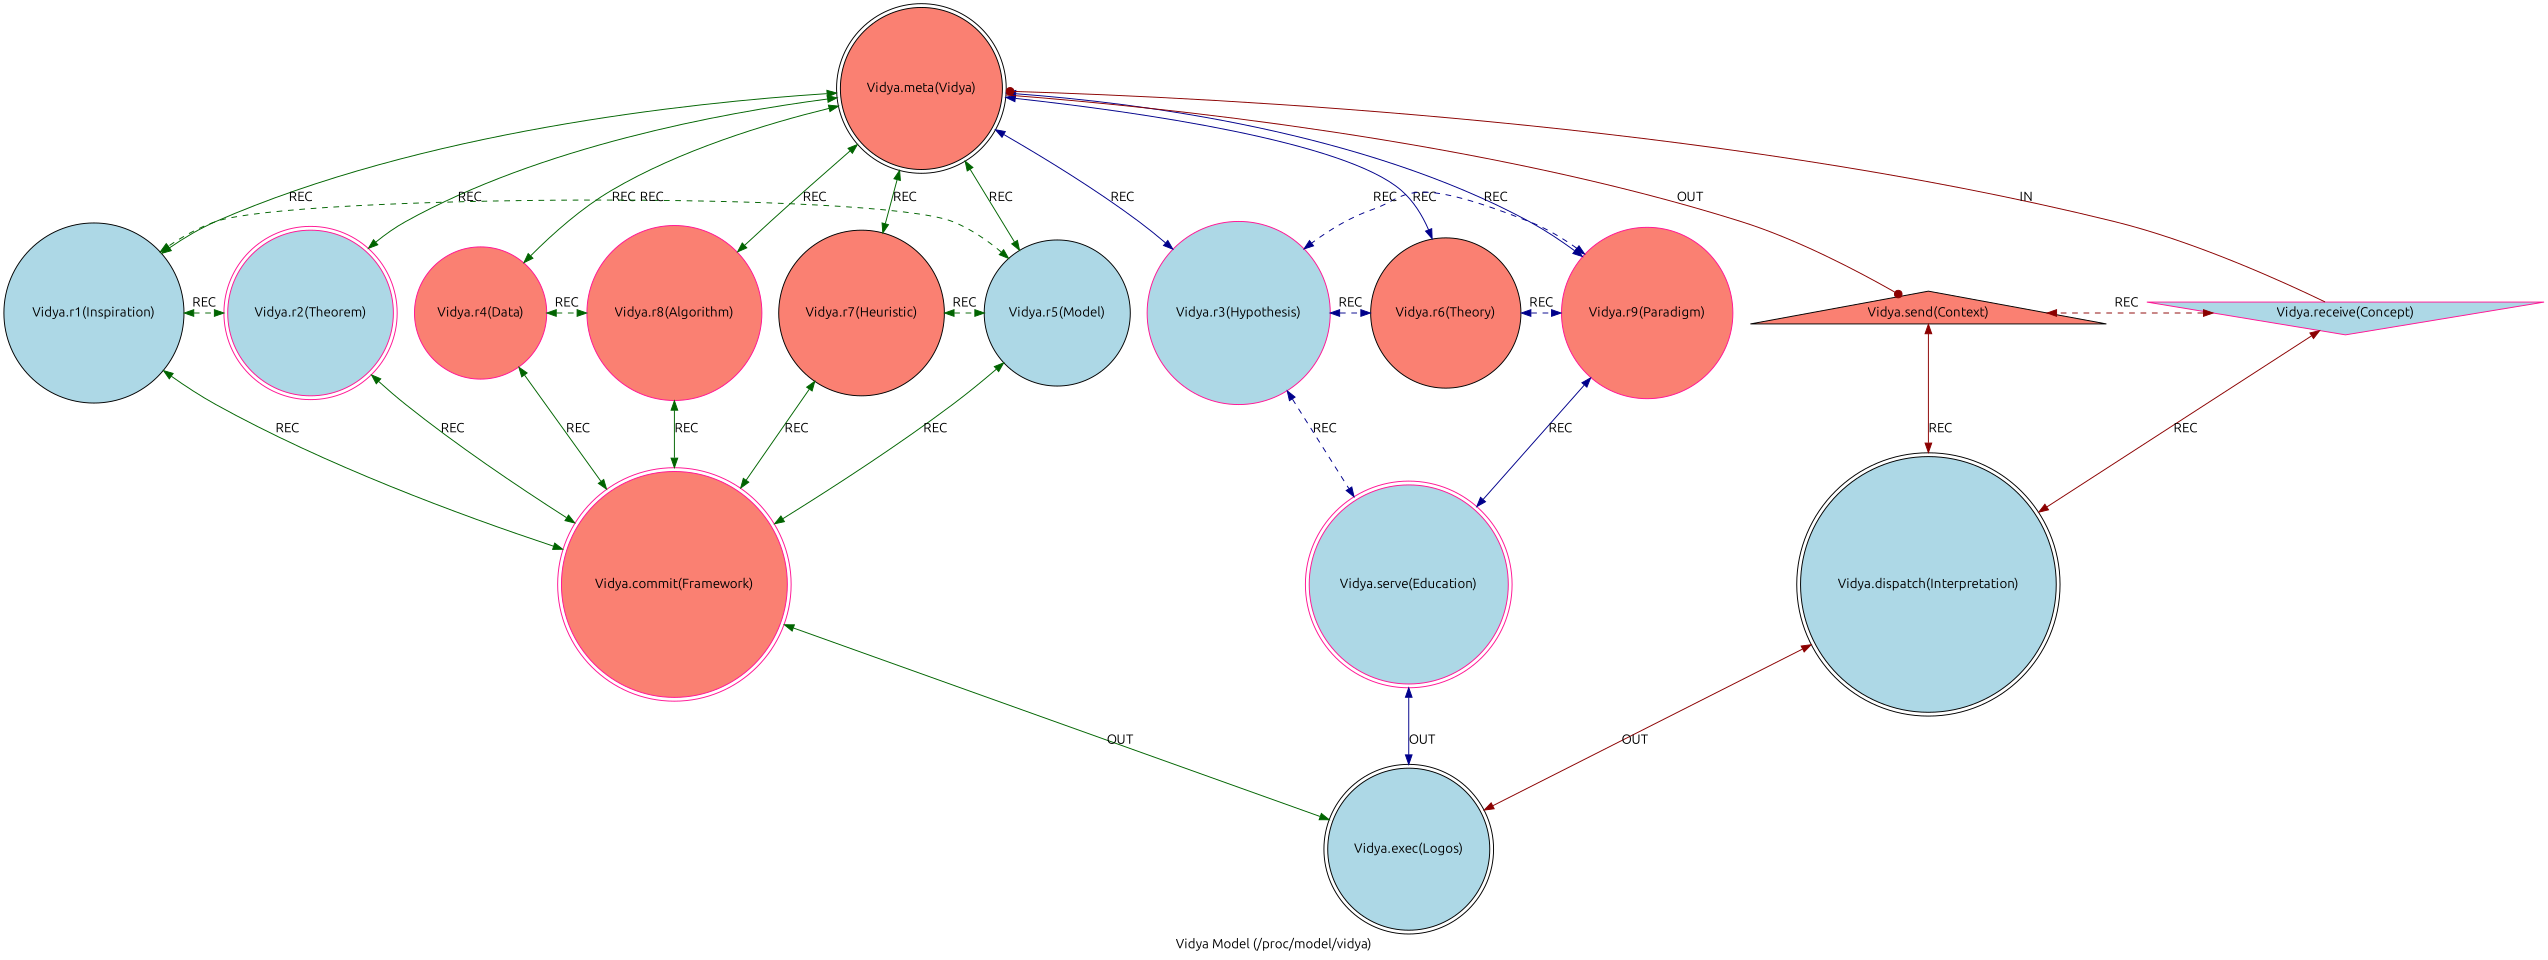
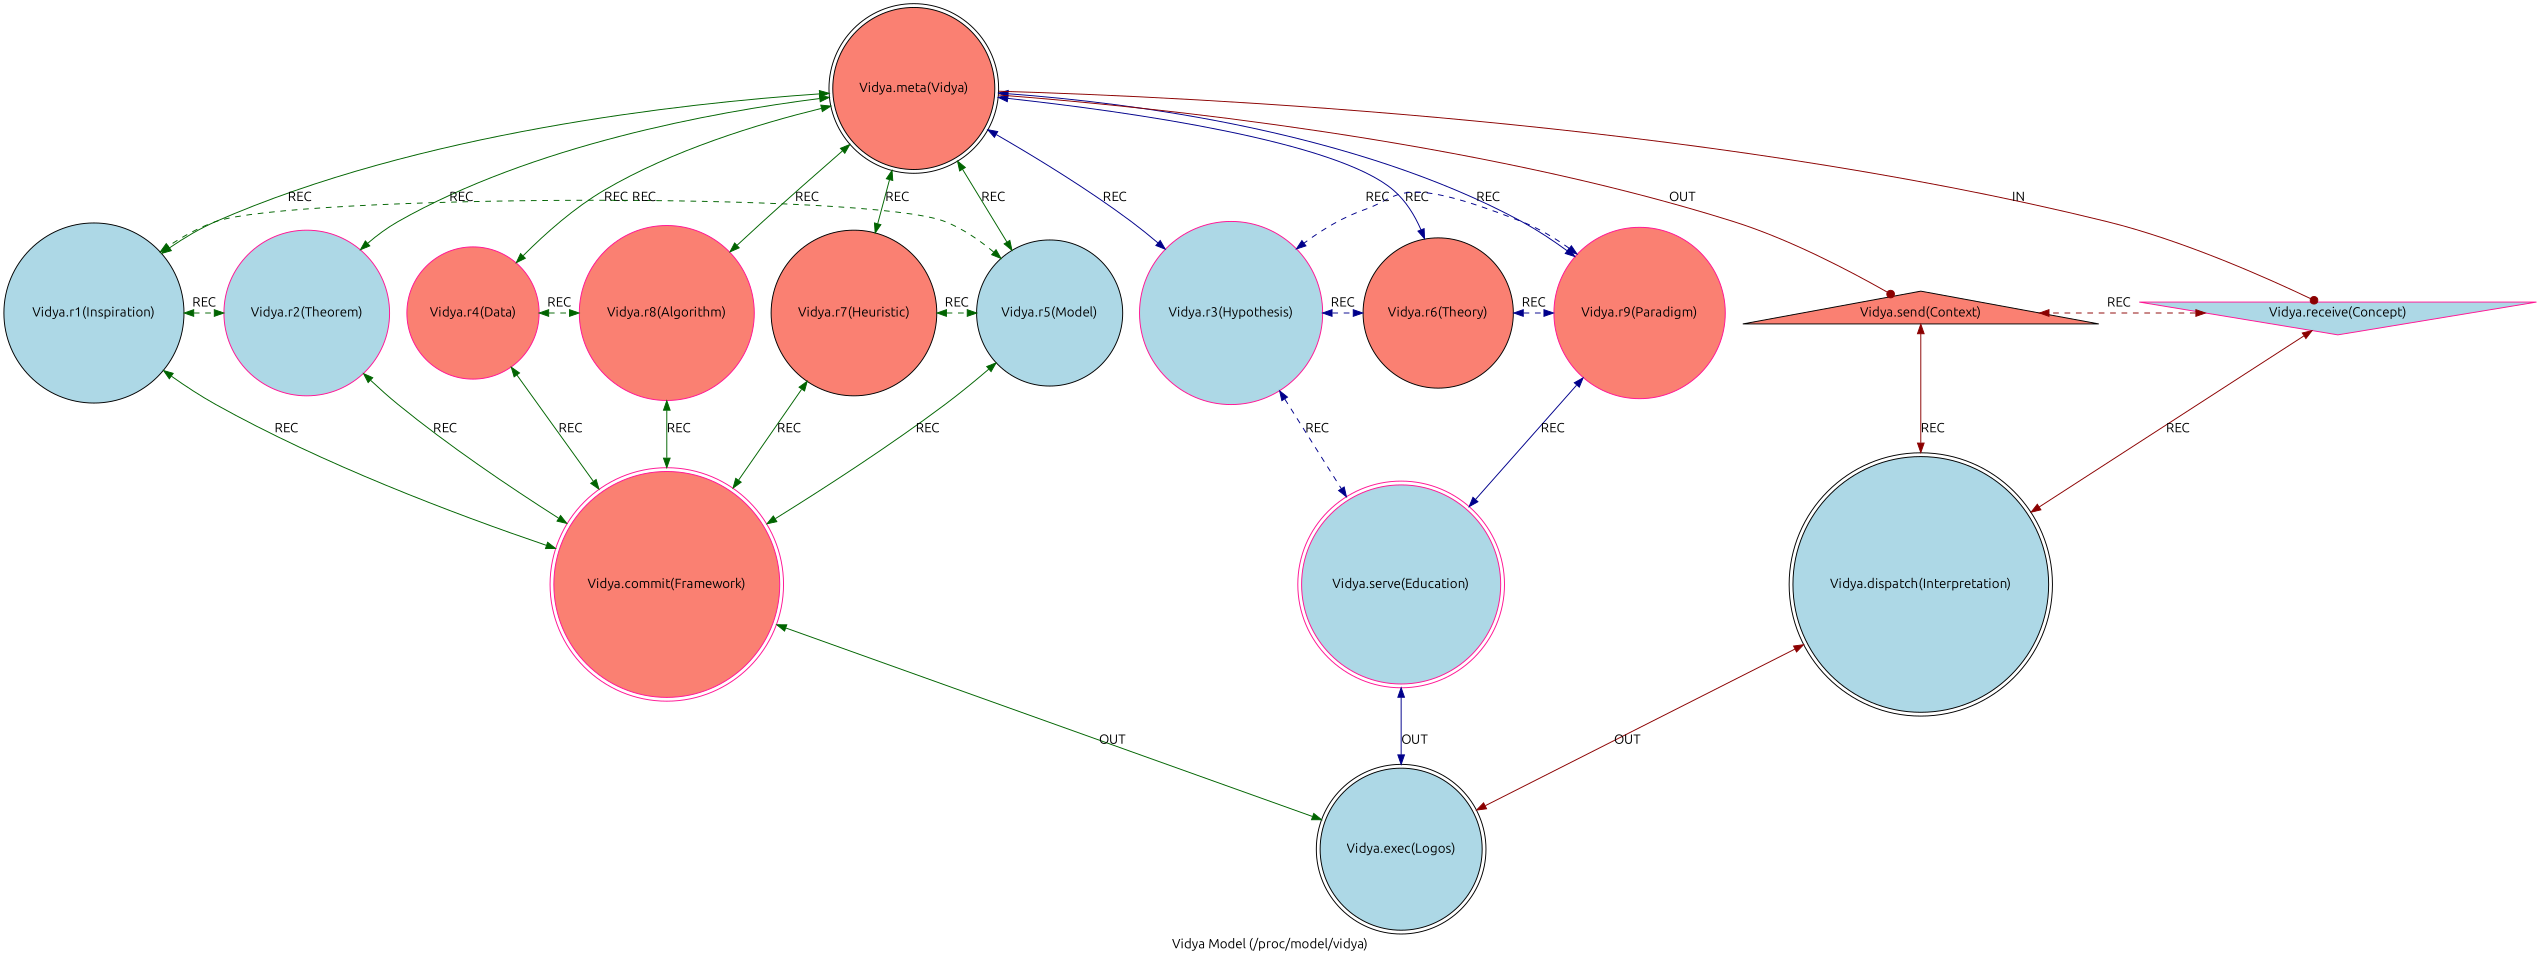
  strict digraph {
    color=lightgray
    fontname=Ubuntu
    label="Vidya Model (/proc/model/vidya)"
    style=filled
    node [color=black fillcolor=salmon fontname=Ubuntu shape=circle style=filled]
    edge [color=darkgreen dir=both fontname=Ubuntu]
    n1 [label="Vidya.meta(Vidya)" shape=doublecircle]
    n2 [fillcolor=lightblue label="Vidya.r1(Inspiration)"]
-   n3 [color=deeppink fillcolor=lightblue label="Vidya.r2(Theorem)" shape=doublecircle]
+   n3 [color=deeppink fillcolor=lightblue label="Vidya.r2(Theorem)"]
    n4 [color=deeppink label="Vidya.r4(Data)"]
    n5 [color=deeppink label="Vidya.r8(Algorithm)"]
    n6 [label="Vidya.r7(Heuristic)"]
    n7 [fillcolor=lightblue label="Vidya.r5(Model)"]
    n8 [color=deeppink fillcolor=lightblue label="Vidya.r3(Hypothesis)"]
    n9 [label="Vidya.r6(Theory)"]
    n10 [color=deeppink label="Vidya.r9(Paradigm)"]
    n11 [label="Vidya.send(Context)" shape=triangle]
    n12 [color=deeppink label="Vidya.commit(Framework)" shape=doublecircle]
    n13 [color=deeppink fillcolor=lightblue label="Vidya.serve(Education)" shape=doublecircle]
    n14 [fillcolor=lightblue label="Vidya.dispatch(Interpretation)" shape=doublecircle]
    n15 [fillcolor=lightblue label="Vidya.exec(Logos)" shape=doublecircle]
    n16 [color=deeppink fillcolor=lightblue label="Vidya.receive(Concept)" shape=invtriangle]
    n1 -> n2 [label=REC]
    n1 -> n3 [label=REC]
    n1 -> n4 [label=REC]
    n1 -> n5 [label=REC]
    n1 -> n6 [label=REC]
    n1 -> n7 [label=REC]
    n1 -> n8 [color=darkblue label=REC]
    n1 -> n9 [color=darkblue label=REC]
    n1 -> n10 [color=darkblue label=REC]
    n1 -> n11 [arrowhead=dot color=darkred label=OUT dir=""]
    n2 -> n3 [constraint=false label=REC style=dashed]
    n2 -> n12 [label=REC]
    n3 -> n12 [label=REC]
    n4 -> n5 [constraint=false label=REC style=dashed]
    n4 -> n12 [label=REC]
    n5 -> n12 [label=REC]
    n6 -> n7 [constraint=false label=REC style=dashed]
    n6 -> n12 [label=REC]
    n7 -> n2 [constraint=false label=REC style=dashed]
    n7 -> n12 [label=REC]
    n8 -> n9 [color=darkblue constraint=false label=REC style=dashed]
    n8 -> n13 [color=darkblue label=REC style=dashed]
    n9 -> n10 [color=darkblue constraint=false label=REC style=dashed]
    n10 -> n8 [color=darkblue constraint=false label=REC style=dashed]
    n10 -> n13 [color=darkblue label=REC]
    n11 -> n14 [color=darkred label=REC]
    n12 -> n15 [label=OUT]
    n13 -> n15 [color=darkblue label=OUT]
    n14 -> n15 [color=darkred label=OUT]
-   n16 -> n1 [arrowhead=dot color=darkred constraint=false label=IN dir=""]
+   n1 -> n16 [arrowhead=dot color=darkred constraint=false label=IN dir=""]
    n16 -> n11 [color=darkred constraint=false label=REC style=dashed]
    n16 -> n14 [color=darkred label=REC]
  }
